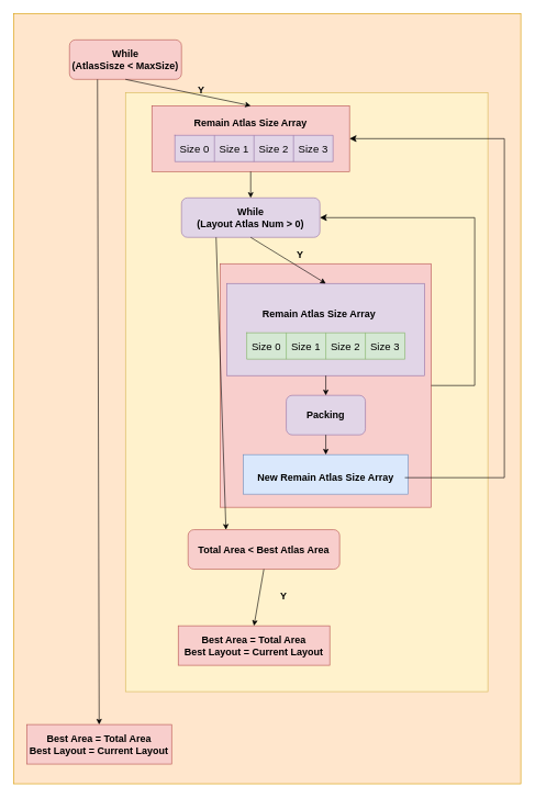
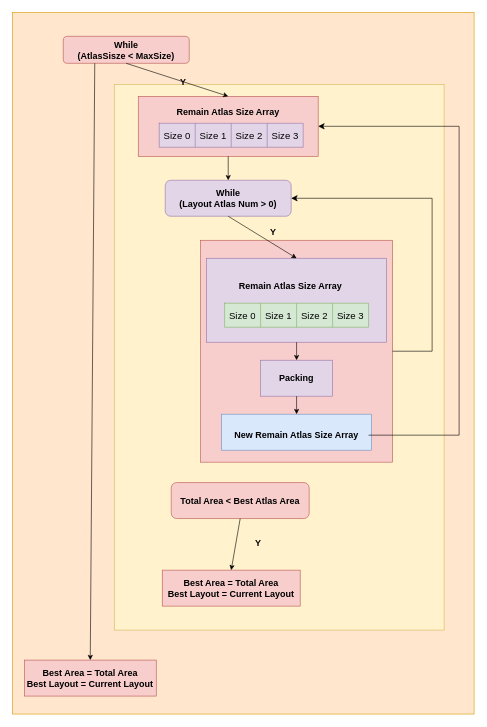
  <mxCell id="0" />
  <mxCell id="1" parent="0" />
  <mxCell id="2" value="" style="rounded=0;whiteSpace=wrap;html=1;fillColor=#ffe6cc;strokeColor=#d79b00;" vertex="1" parent="1"><mxGeometry x="20" y="20" width="770" height="1170" as="geometry" /></mxCell>
  <mxCell id="3" value="" style="rounded=0;whiteSpace=wrap;html=1;fillColor=#fff2cc;strokeColor=#d6b656;" vertex="1" parent="1"><mxGeometry x="190" y="140" width="550" height="910" as="geometry" /></mxCell>
  <mxCell id="4" value="" style="rounded=0;whiteSpace=wrap;html=1;fillColor=#f8cecc;strokeColor=#b85450;" vertex="1" parent="1"><mxGeometry x="334" y="400" width="320" height="370" as="geometry" /></mxCell>
  <mxCell id="5" value="" style="rounded=0;whiteSpace=wrap;html=1;fillColor=#dae8fc;strokeColor=#6c8ebf;" vertex="1" parent="1"><mxGeometry x="369" y="690" width="250" height="60" as="geometry" /></mxCell>
  <mxCell id="6" value="" style="rounded=0;whiteSpace=wrap;html=1;fillColor=#f8cecc;strokeColor=#b85450;" vertex="1" parent="1"><mxGeometry x="230" y="160" width="300" height="100" as="geometry" /></mxCell>
- <mxCell id="7" value="While&lt;div style=&quot;font-size: 15px;&quot;&gt;(AtlasSisze &amp;lt; MaxSize)&lt;/div&gt;" style="rounded=1;whiteSpace=wrap;html=1;fontSize=15;fontStyle=1;fillColor=#f8cecc;strokeColor=#b85450;" vertex="1" parent="1"><mxGeometry x="105" y="60" width="170" height="60" as="geometry" /></mxCell>
+ <mxCell id="7" value="While&lt;div style=&quot;font-size: 15px;&quot;&gt;(AtlasSisze &amp;lt; MaxSize)&lt;/div&gt;" style="rounded=1;whiteSpace=wrap;html=1;fontSize=15;fontStyle=1;fillColor=#f8cecc;strokeColor=#b85450;" vertex="1" parent="1"><mxGeometry x="105" y="60" width="210" height="45" as="geometry" /></mxCell>
  <mxCell id="8" value="" style="shape=table;startSize=0;container=1;collapsible=0;childLayout=tableLayout;fontSize=16;fillColor=#e1d5e7;strokeColor=#9673a6;" vertex="1" parent="1"><mxGeometry x="265" y="205" width="240" height="40" as="geometry" /></mxCell>
  <mxCell id="9" value="" style="shape=tableRow;horizontal=0;startSize=0;swimlaneHead=0;swimlaneBody=0;strokeColor=inherit;top=0;left=0;bottom=0;right=0;collapsible=0;dropTarget=0;fillColor=none;points=[[0,0.5],[1,0.5]];portConstraint=eastwest;fontSize=16;" vertex="1" parent="8"><mxGeometry width="240" height="40" as="geometry" /></mxCell>
  <mxCell id="10" value="Size 0" style="shape=partialRectangle;html=1;whiteSpace=wrap;connectable=0;strokeColor=inherit;overflow=hidden;fillColor=none;top=0;left=0;bottom=0;right=0;pointerEvents=1;fontSize=16;" vertex="1" parent="9"><mxGeometry width="60" height="40" as="geometry"><mxRectangle width="60" height="40" as="alternateBounds" /></mxGeometry></mxCell>
  <mxCell id="11" value="Size 1" style="shape=partialRectangle;html=1;whiteSpace=wrap;connectable=0;strokeColor=inherit;overflow=hidden;fillColor=none;top=0;left=0;bottom=0;right=0;pointerEvents=1;fontSize=16;" vertex="1" parent="9"><mxGeometry x="60" width="60" height="40" as="geometry"><mxRectangle width="60" height="40" as="alternateBounds" /></mxGeometry></mxCell>
  <mxCell id="12" value="Size 2" style="shape=partialRectangle;html=1;whiteSpace=wrap;connectable=0;strokeColor=inherit;overflow=hidden;fillColor=none;top=0;left=0;bottom=0;right=0;pointerEvents=1;fontSize=16;" vertex="1" parent="9"><mxGeometry x="120" width="60" height="40" as="geometry"><mxRectangle width="60" height="40" as="alternateBounds" /></mxGeometry></mxCell>
  <mxCell id="13" value="Size 3" style="shape=partialRectangle;html=1;whiteSpace=wrap;connectable=0;strokeColor=inherit;overflow=hidden;fillColor=none;top=0;left=0;bottom=0;right=0;pointerEvents=1;fontSize=16;" vertex="1" parent="9"><mxGeometry x="180" width="60" height="40" as="geometry"><mxRectangle width="60" height="40" as="alternateBounds" /></mxGeometry></mxCell>
  <mxCell id="14" value="Remain Atlas Size Array" style="text;html=1;align=center;verticalAlign=middle;whiteSpace=wrap;rounded=0;fontSize=15;fontStyle=1" vertex="1" parent="1"><mxGeometry x="260" y="170" width="240" height="30" as="geometry" /></mxCell>
  <mxCell id="15" value="While&lt;div style=&quot;font-size: 15px;&quot;&gt;(Layout Atlas Num &amp;gt; 0)&lt;/div&gt;" style="rounded=1;whiteSpace=wrap;html=1;fontSize=15;fontStyle=1;fillColor=#e1d5e7;strokeColor=#9673a6;" vertex="1" parent="1"><mxGeometry x="275" y="300" width="210" height="60" as="geometry" /></mxCell>
  <mxCell id="16" value="" style="rounded=0;whiteSpace=wrap;html=1;fillColor=#e1d5e7;strokeColor=#9673a6;" vertex="1" parent="1"><mxGeometry x="344" y="430" width="300" height="140" as="geometry" /></mxCell>
  <mxCell id="17" value="" style="shape=table;startSize=0;container=1;collapsible=0;childLayout=tableLayout;fontSize=16;fillColor=#d5e8d4;strokeColor=#82b366;" vertex="1" parent="1"><mxGeometry x="374" y="505" width="240" height="40" as="geometry" /></mxCell>
  <mxCell id="18" value="" style="shape=tableRow;horizontal=0;startSize=0;swimlaneHead=0;swimlaneBody=0;strokeColor=inherit;top=0;left=0;bottom=0;right=0;collapsible=0;dropTarget=0;fillColor=none;points=[[0,0.5],[1,0.5]];portConstraint=eastwest;fontSize=16;" vertex="1" parent="17"><mxGeometry width="240" height="40" as="geometry" /></mxCell>
  <mxCell id="19" value="Size 0" style="shape=partialRectangle;html=1;whiteSpace=wrap;connectable=0;strokeColor=inherit;overflow=hidden;fillColor=none;top=0;left=0;bottom=0;right=0;pointerEvents=1;fontSize=16;" vertex="1" parent="18"><mxGeometry width="60" height="40" as="geometry"><mxRectangle width="60" height="40" as="alternateBounds" /></mxGeometry></mxCell>
  <mxCell id="20" value="Size 1" style="shape=partialRectangle;html=1;whiteSpace=wrap;connectable=0;strokeColor=inherit;overflow=hidden;fillColor=none;top=0;left=0;bottom=0;right=0;pointerEvents=1;fontSize=16;" vertex="1" parent="18"><mxGeometry x="60" width="60" height="40" as="geometry"><mxRectangle width="60" height="40" as="alternateBounds" /></mxGeometry></mxCell>
  <mxCell id="21" value="Size 2" style="shape=partialRectangle;html=1;whiteSpace=wrap;connectable=0;strokeColor=inherit;overflow=hidden;fillColor=none;top=0;left=0;bottom=0;right=0;pointerEvents=1;fontSize=16;" vertex="1" parent="18"><mxGeometry x="120" width="60" height="40" as="geometry"><mxRectangle width="60" height="40" as="alternateBounds" /></mxGeometry></mxCell>
  <mxCell id="22" value="Size 3" style="shape=partialRectangle;html=1;whiteSpace=wrap;connectable=0;strokeColor=inherit;overflow=hidden;fillColor=none;top=0;left=0;bottom=0;right=0;pointerEvents=1;fontSize=16;" vertex="1" parent="18"><mxGeometry x="180" width="60" height="40" as="geometry"><mxRectangle width="60" height="40" as="alternateBounds" /></mxGeometry></mxCell>
  <mxCell id="23" value="Remain Atlas Size Array" style="text;html=1;align=center;verticalAlign=middle;whiteSpace=wrap;rounded=0;fontSize=15;fontStyle=1;fillColor=none;strokeColor=none;" vertex="1" parent="1"><mxGeometry x="364" y="460" width="240" height="30" as="geometry" /></mxCell>
- <mxCell id="24" value="Packing" style="whiteSpace=wrap;html=1;fontSize=15;fontStyle=1;fillColor=#e1d5e7;strokeColor=#9673a6;rounded=1;" vertex="1" parent="1"><mxGeometry x="434" y="600" width="120" height="60" as="geometry" /></mxCell>
+ <mxCell id="24" value="Packing" style="rounded=0;whiteSpace=wrap;html=1;fontSize=15;fontStyle=1;fillColor=#e1d5e7;strokeColor=#9673a6;" vertex="1" parent="1"><mxGeometry x="434" y="600" width="120" height="60" as="geometry" /></mxCell>
  <mxCell id="25" value="New Remain Atlas Size Array" style="text;html=1;align=center;verticalAlign=middle;whiteSpace=wrap;rounded=0;fontSize=15;fontStyle=1;fillColor=none;strokeColor=none;" vertex="1" parent="1"><mxGeometry x="374" y="710" width="240" height="30" as="geometry" /></mxCell>
  <mxCell id="26" value="" style="endArrow=classic;html=1;rounded=0;exitX=0.5;exitY=1;exitDx=0;exitDy=0;entryX=0.5;entryY=0;entryDx=0;entryDy=0;" edge="1" parent="1" source="15" target="16"><mxGeometry width="50" height="50" relative="1" as="geometry"><mxPoint x="470" y="580" as="sourcePoint" /><mxPoint x="520" y="530" as="targetPoint" /></mxGeometry></mxCell>
  <mxCell id="27" value="" style="endArrow=classic;html=1;rounded=0;exitX=0.5;exitY=1;exitDx=0;exitDy=0;entryX=0.5;entryY=0;entryDx=0;entryDy=0;" edge="1" parent="1" source="7" target="6"><mxGeometry width="50" height="50" relative="1" as="geometry"><mxPoint x="470" y="380" as="sourcePoint" /><mxPoint x="520" y="330" as="targetPoint" /></mxGeometry></mxCell>
  <mxCell id="28" value="" style="endArrow=classic;html=1;rounded=0;exitX=0.5;exitY=1;exitDx=0;exitDy=0;entryX=0.5;entryY=0;entryDx=0;entryDy=0;" edge="1" parent="1" source="6" target="15"><mxGeometry width="50" height="50" relative="1" as="geometry"><mxPoint x="470" y="380" as="sourcePoint" /><mxPoint x="520" y="330" as="targetPoint" /></mxGeometry></mxCell>
  <mxCell id="29" value="Y" style="text;html=1;align=center;verticalAlign=middle;whiteSpace=wrap;rounded=0;fontSize=15;fontStyle=1" vertex="1" parent="1"><mxGeometry x="425" y="370" width="60" height="30" as="geometry" /></mxCell>
  <mxCell id="30" value="" style="endArrow=classic;html=1;rounded=0;exitX=0.5;exitY=1;exitDx=0;exitDy=0;" edge="1" parent="1" source="16" target="24"><mxGeometry width="50" height="50" relative="1" as="geometry"><mxPoint x="470" y="380" as="sourcePoint" /><mxPoint x="520" y="330" as="targetPoint" /></mxGeometry></mxCell>
  <mxCell id="31" value="" style="endArrow=classic;html=1;rounded=0;exitX=0.5;exitY=1;exitDx=0;exitDy=0;entryX=0.5;entryY=0;entryDx=0;entryDy=0;" edge="1" parent="1" source="24" target="5"><mxGeometry width="50" height="50" relative="1" as="geometry"><mxPoint x="470" y="380" as="sourcePoint" /><mxPoint x="520" y="330" as="targetPoint" /></mxGeometry></mxCell>
  <mxCell id="32" value="Total Area &amp;lt; Best Atlas Area" style="rounded=1;whiteSpace=wrap;html=1;fontSize=15;fontStyle=1;fillColor=#f8cecc;strokeColor=#b85450;" vertex="1" parent="1"><mxGeometry x="285" y="804" width="230" height="60" as="geometry" /></mxCell>
- <mxCell id="33" value="" style="endArrow=classic;html=1;rounded=0;exitX=0.25;exitY=1;exitDx=0;exitDy=0;entryX=0.25;entryY=0;entryDx=0;entryDy=0;" edge="1" parent="1" source="15" target="32"><mxGeometry width="50" height="50" relative="1" as="geometry"><mxPoint x="470" y="580" as="sourcePoint" /><mxPoint x="520" y="530" as="targetPoint" /></mxGeometry></mxCell>
  <mxCell id="34" value="" style="edgeStyle=segmentEdgeStyle;endArrow=classic;html=1;curved=0;rounded=0;endSize=8;startSize=8;exitX=1;exitY=0.5;exitDx=0;exitDy=0;entryX=1;entryY=0.5;entryDx=0;entryDy=0;" edge="1" parent="1" source="4" target="15"><mxGeometry width="50" height="50" relative="1" as="geometry"><mxPoint x="470" y="580" as="sourcePoint" /><mxPoint x="520" y="530" as="targetPoint" /><Array as="points"><mxPoint x="720" y="585" /><mxPoint x="720" y="330" /></Array></mxGeometry></mxCell>
  <mxCell id="35" value="Best Area = Total Area&lt;div style=&quot;font-size: 15px;&quot;&gt;Best Layout = Current Layout&lt;/div&gt;" style="rounded=0;whiteSpace=wrap;html=1;fontSize=15;fontStyle=1;fillColor=#f8cecc;strokeColor=#b85450;" vertex="1" parent="1"><mxGeometry x="270" y="950" width="230" height="60" as="geometry" /></mxCell>
  <mxCell id="36" value="" style="endArrow=classic;html=1;rounded=0;exitX=0.5;exitY=1;exitDx=0;exitDy=0;entryX=0.5;entryY=0;entryDx=0;entryDy=0;" edge="1" parent="1" source="32" target="35"><mxGeometry width="50" height="50" relative="1" as="geometry"><mxPoint x="470" y="780" as="sourcePoint" /><mxPoint x="520" y="730" as="targetPoint" /></mxGeometry></mxCell>
  <mxCell id="37" value="&lt;b&gt;&lt;font style=&quot;font-size: 15px;&quot;&gt;Y&lt;/font&gt;&lt;/b&gt;" style="text;html=1;align=center;verticalAlign=middle;whiteSpace=wrap;rounded=0;" vertex="1" parent="1"><mxGeometry x="400" y="890" width="60" height="30" as="geometry" /></mxCell>
  <mxCell id="38" value="Y" style="text;html=1;align=center;verticalAlign=middle;whiteSpace=wrap;rounded=0;fontSize=15;fontStyle=1" vertex="1" parent="1"><mxGeometry x="275" y="120" width="60" height="30" as="geometry" /></mxCell>
  <mxCell id="39" value="" style="endArrow=classic;html=1;rounded=0;exitX=0.25;exitY=1;exitDx=0;exitDy=0;entryX=0.5;entryY=0;entryDx=0;entryDy=0;" edge="1" parent="1" source="7" target="40"><mxGeometry width="50" height="50" relative="1" as="geometry"><mxPoint x="470" y="580" as="sourcePoint" /><mxPoint x="149.924" y="1080" as="targetPoint" /></mxGeometry></mxCell>
  <mxCell id="40" value="&lt;span style=&quot;font-size: 15px; font-weight: 700;&quot;&gt;Best Area = Total Area&lt;/span&gt;&lt;div style=&quot;font-size: 15px; font-weight: 700;&quot;&gt;Best Layout = Current Layout&lt;/div&gt;" style="rounded=0;whiteSpace=wrap;html=1;fillColor=#f8cecc;strokeColor=#b85450;" vertex="1" parent="1"><mxGeometry x="40" y="1100" width="220" height="60" as="geometry" /></mxCell>
  <mxCell id="41" value="" style="edgeStyle=segmentEdgeStyle;endArrow=classic;html=1;curved=0;rounded=0;endSize=8;startSize=8;exitX=1;exitY=0.5;exitDx=0;exitDy=0;" edge="1" parent="1" source="25"><mxGeometry width="50" height="50" relative="1" as="geometry"><mxPoint x="654" y="590" as="sourcePoint" /><mxPoint x="530" y="210" as="targetPoint" /><Array as="points"><mxPoint x="765" y="725" /><mxPoint x="765" y="210" /></Array></mxGeometry></mxCell>
